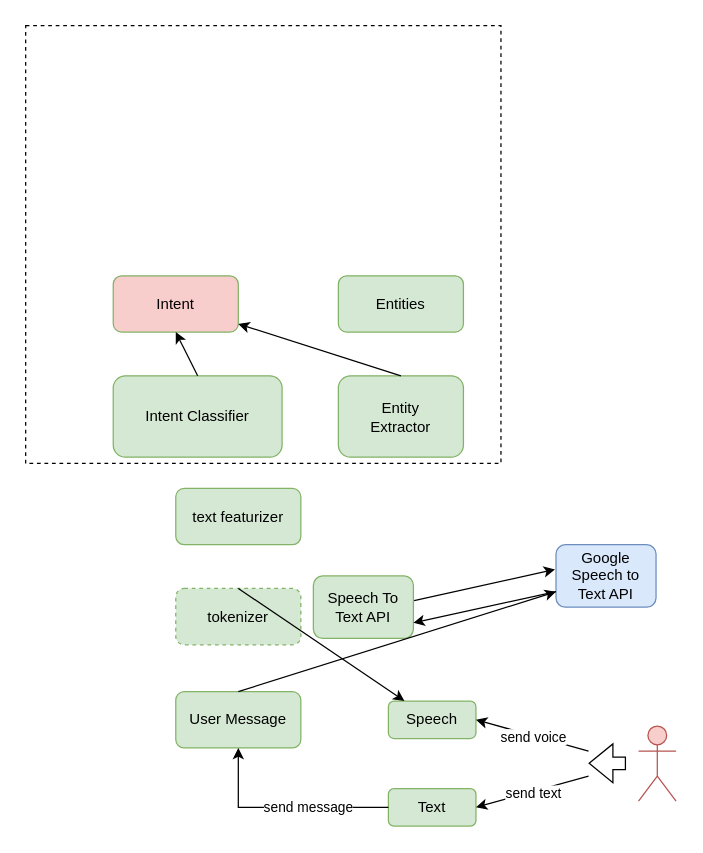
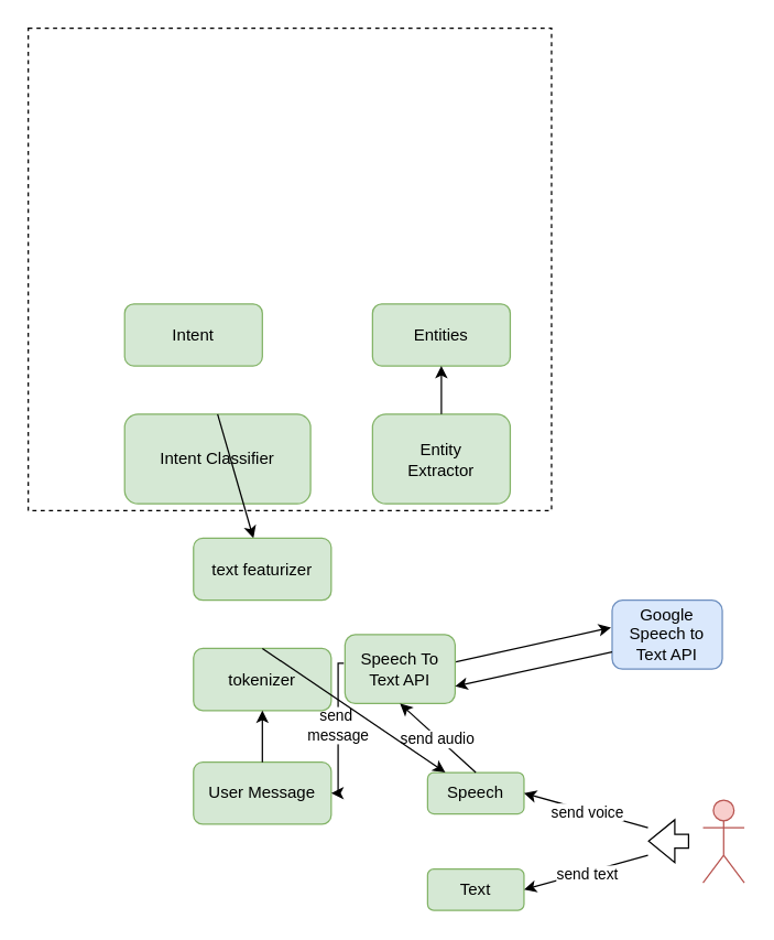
  <mxCell id="0" />
  <mxCell id="1" parent="0" />
  <mxCell id="2" value="" style="shape=umlActor;verticalLabelPosition=bottom;verticalAlign=top;html=1;outlineConnect=0;fillColor=#f8cecc;strokeColor=#b85450;" vertex="1" parent="1"><mxGeometry x="510" y="580" width="30" height="60" as="geometry" /></mxCell>
  <mxCell id="3" value="" style="shape=flexArrow;endArrow=classic;html=1;rounded=0;" edge="1" parent="1"><mxGeometry width="50" height="50" relative="1" as="geometry"><mxPoint x="500" y="609.8" as="sourcePoint" /><mxPoint x="470" y="609.8" as="targetPoint" /></mxGeometry></mxCell>
  <mxCell id="4" value="Text" style="rounded=1;whiteSpace=wrap;html=1;fillColor=#d5e8d4;strokeColor=#82b366;" vertex="1" parent="1"><mxGeometry x="310" y="630" width="70" height="30" as="geometry" /></mxCell>
  <mxCell id="5" value="Speech" style="rounded=1;whiteSpace=wrap;html=1;fillColor=#d5e8d4;strokeColor=#82b366;" vertex="1" parent="1"><mxGeometry x="310" y="560" width="70" height="30" as="geometry" /></mxCell>
  <mxCell id="6" value="" style="endArrow=classic;html=1;rounded=0;entryX=1;entryY=0.5;entryDx=0;entryDy=0;" edge="1" parent="1" target="5"><mxGeometry width="50" height="50" relative="1" as="geometry"><mxPoint x="470" y="600" as="sourcePoint" /><mxPoint x="410" y="580" as="targetPoint" /></mxGeometry></mxCell>
  <mxCell id="7" value="send voice" style="edgeLabel;html=1;align=center;verticalAlign=middle;resizable=0;points=[];" vertex="1" connectable="0" parent="6"><mxGeometry x="-0.008" y="1" relative="1" as="geometry"><mxPoint as="offset" /></mxGeometry></mxCell>
  <mxCell id="8" value="" style="endArrow=classic;html=1;rounded=0;entryX=1;entryY=0.5;entryDx=0;entryDy=0;" edge="1" parent="1" target="4"><mxGeometry width="50" height="50" relative="1" as="geometry"><mxPoint x="470" y="620" as="sourcePoint" /><mxPoint x="390" y="585" as="targetPoint" /></mxGeometry></mxCell>
  <mxCell id="9" value="send text" style="edgeLabel;html=1;align=center;verticalAlign=middle;resizable=0;points=[];" vertex="1" connectable="0" parent="8"><mxGeometry x="-0.008" y="1" relative="1" as="geometry"><mxPoint as="offset" /></mxGeometry></mxCell>
  <mxCell id="10" value="Speech To Text API" style="rounded=1;whiteSpace=wrap;html=1;fillColor=#d5e8d4;strokeColor=#82b366;" vertex="1" parent="1"><mxGeometry x="250" y="460" width="80" height="50" as="geometry" /></mxCell>
+ <mxCell id="11" value="" style="endArrow=classic;html=1;rounded=0;entryX=0.5;entryY=1;entryDx=0;entryDy=0;exitX=0.5;exitY=0;exitDx=0;exitDy=0;" edge="1" parent="1" source="5" target="10"><mxGeometry width="50" height="50" relative="1" as="geometry"><mxPoint x="480" y="610" as="sourcePoint" /><mxPoint x="390" y="585" as="targetPoint" /></mxGeometry></mxCell>
+ <mxCell id="12" value="send audio" style="edgeLabel;html=1;align=center;verticalAlign=middle;resizable=0;points=[];" vertex="1" connectable="0" parent="11"><mxGeometry x="-0.008" y="1" relative="1" as="geometry"><mxPoint as="offset" /></mxGeometry></mxCell>
  <mxCell id="13" value="Google Speech to Text API" style="rounded=1;whiteSpace=wrap;html=1;fillColor=#dae8fc;strokeColor=#6c8ebf;" vertex="1" parent="1"><mxGeometry x="444" y="435" width="80" height="50" as="geometry" /></mxCell>
  <mxCell id="14" value="" style="endArrow=classic;html=1;rounded=0;entryX=-0.01;entryY=0.396;entryDx=0;entryDy=0;entryPerimeter=0;exitX=1.007;exitY=0.396;exitDx=0;exitDy=0;exitPerimeter=0;" edge="1" parent="1" source="10" target="13"><mxGeometry width="50" height="50" relative="1" as="geometry"><mxPoint x="390" y="480" as="sourcePoint" /><mxPoint x="260" y="490" as="targetPoint" /></mxGeometry></mxCell>
  <mxCell id="15" value="" style="endArrow=classic;html=1;rounded=0;entryX=1;entryY=0.75;entryDx=0;entryDy=0;exitX=0;exitY=0.75;exitDx=0;exitDy=0;" edge="1" parent="1" source="13" target="10"><mxGeometry width="50" height="50" relative="1" as="geometry"><mxPoint x="430" y="530" as="sourcePoint" /><mxPoint x="453" y="490" as="targetPoint" /></mxGeometry></mxCell>
  <mxCell id="16" value="User Message" style="rounded=1;whiteSpace=wrap;html=1;fillColor=#d5e8d4;strokeColor=#82b366;" vertex="1" parent="1"><mxGeometry x="140" y="552.5" width="100" height="45" as="geometry" /></mxCell>
- <mxCell id="17" value="" style="endArrow=classic;html=1;rounded=0;entryX=0.5;entryY=1;entryDx=0;entryDy=0;exitX=0;exitY=0.5;exitDx=0;exitDy=0;" edge="1" parent="1" source="4" target="16"><mxGeometry width="50" height="50" relative="1" as="geometry"><mxPoint x="480" y="610" as="sourcePoint" /><mxPoint x="390" y="585" as="targetPoint" /><Array as="points"><mxPoint x="190" y="645" /></Array></mxGeometry></mxCell>
- <mxCell id="18" value="send message" style="edgeLabel;html=1;align=center;verticalAlign=middle;resizable=0;points=[];" vertex="1" connectable="0" parent="17"><mxGeometry x="-0.008" y="1" relative="1" as="geometry"><mxPoint x="18" y="-2" as="offset" /></mxGeometry></mxCell>
+ <mxCell id="19" value="" style="endArrow=classic;html=1;rounded=0;entryX=1;entryY=0.5;entryDx=0;entryDy=0;exitX=-0.011;exitY=0.415;exitDx=0;exitDy=0;exitPerimeter=0;edgeStyle=elbowEdgeStyle;" edge="1" parent="1" source="10" target="16"><mxGeometry width="50" height="50" relative="1" as="geometry"><mxPoint x="320" y="655" as="sourcePoint" /><mxPoint x="220" y="608" as="targetPoint" /></mxGeometry></mxCell>
+ <mxCell id="20" value="send&amp;nbsp;&lt;div&gt;message&lt;/div&gt;" style="edgeLabel;html=1;align=center;verticalAlign=middle;resizable=0;points=[];" vertex="1" connectable="0" parent="19"><mxGeometry x="-0.008" y="1" relative="1" as="geometry"><mxPoint x="-2" y="-2" as="offset" /></mxGeometry></mxCell>
  <mxCell id="21" value="" style="rounded=0;whiteSpace=wrap;html=1;dashed=1;" vertex="1" parent="1"><mxGeometry x="20" y="20" width="380" height="350" as="geometry" /></mxCell>
  <mxCell id="22" value="Intent Classifier" style="rounded=1;whiteSpace=wrap;html=1;fillColor=#d5e8d4;strokeColor=#82b366;" vertex="1" parent="1"><mxGeometry x="90" y="300" width="135" height="65" as="geometry" /></mxCell>
  <mxCell id="23" value="Entity&lt;div&gt;Extractor&lt;/div&gt;" style="rounded=1;whiteSpace=wrap;html=1;fillColor=#d5e8d4;strokeColor=#82b366;" vertex="1" parent="1"><mxGeometry x="270" y="300" width="100" height="65" as="geometry" /></mxCell>
- <mxCell id="24" value="tokenizer" style="rounded=1;whiteSpace=wrap;html=1;fillColor=#d5e8d4;strokeColor=#82b366;dashed=1;" vertex="1" parent="1"><mxGeometry x="140" y="470" width="100" height="45" as="geometry" /></mxCell>
- <mxCell id="25" value="Intent" style="rounded=1;whiteSpace=wrap;html=1;fillColor=#f8cecc;strokeColor=#82b366;" vertex="1" parent="1"><mxGeometry x="90" y="220" width="100" height="45" as="geometry" /></mxCell>
+ <mxCell id="24" value="tokenizer" style="rounded=1;whiteSpace=wrap;html=1;fillColor=#d5e8d4;strokeColor=#82b366;" vertex="1" parent="1"><mxGeometry x="140" y="470" width="100" height="45" as="geometry" /></mxCell>
+ <mxCell id="25" value="Intent" style="rounded=1;whiteSpace=wrap;html=1;fillColor=#d5e8d4;strokeColor=#82b366;" vertex="1" parent="1"><mxGeometry x="90" y="220" width="100" height="45" as="geometry" /></mxCell>
  <mxCell id="26" value="Entities" style="rounded=1;whiteSpace=wrap;html=1;fillColor=#d5e8d4;strokeColor=#82b366;" vertex="1" parent="1"><mxGeometry x="270" y="220" width="100" height="45" as="geometry" /></mxCell>
- <mxCell id="27" value="" style="endArrow=classic;html=1;rounded=0;exitX=0.5;exitY=0;exitDx=0;exitDy=0;entryX=0.5;entryY=1;entryDx=0;entryDy=0;" edge="1" parent="1" source="22" target="25"><mxGeometry width="50" height="50" relative="1" as="geometry"><mxPoint x="100" y="400" as="sourcePoint" /><mxPoint x="150" y="350" as="targetPoint" /></mxGeometry></mxCell>
- <mxCell id="28" value="" style="endArrow=classic;html=1;rounded=0;exitX=0.5;exitY=0;exitDx=0;exitDy=0;" edge="1" parent="1" source="23" target="25"><mxGeometry width="50" height="50" relative="1" as="geometry"><mxPoint y="240" as="sourcePoint" x="110" /><mxPoint y="215" as="targetPoint" x="110" /></mxGeometry></mxCell>
+ <mxCell id="27" value="" style="endArrow=classic;html=1;rounded=0;exitX=0.5;exitY=0;exitDx=0;exitDy=0;" edge="1" parent="1" source="22" target="29"><mxGeometry width="50" height="50" relative="1" as="geometry"><mxPoint x="100" y="400" as="sourcePoint" /><mxPoint x="150" y="350" as="targetPoint" /></mxGeometry></mxCell>
+ <mxCell id="28" value="" style="endArrow=classic;html=1;rounded=0;exitX=0.5;exitY=0;exitDx=0;exitDy=0;entryX=0.5;entryY=1;entryDx=0;entryDy=0;" edge="1" parent="1" source="23" target="26"><mxGeometry width="50" height="50" relative="1" as="geometry"><mxPoint y="240" as="sourcePoint" x="110" /><mxPoint y="215" as="targetPoint" x="110" /></mxGeometry></mxCell>
  <mxCell id="29" value="text featurizer" style="rounded=1;whiteSpace=wrap;html=1;fillColor=#d5e8d4;strokeColor=#82b366;" vertex="1" parent="1"><mxGeometry x="140" y="390" width="100" height="45" as="geometry" /></mxCell>
- <mxCell id="30" value="" style="endArrow=classic;html=1;rounded=0;exitX=0.5;exitY=0;exitDx=0;exitDy=0;" edge="1" parent="1" source="16" target="13"><mxGeometry width="50" height="50" relative="1" as="geometry"><mxPoint x="330" y="250" as="sourcePoint" /><mxPoint x="330" y="225" as="targetPoint" /></mxGeometry></mxCell>
+ <mxCell id="30" value="" style="endArrow=classic;html=1;rounded=0;exitX=0.5;exitY=0;exitDx=0;exitDy=0;entryX=0.5;entryY=1;entryDx=0;entryDy=0;" edge="1" parent="1" source="16" target="24"><mxGeometry width="50" height="50" relative="1" as="geometry"><mxPoint x="330" y="250" as="sourcePoint" /><mxPoint x="330" y="225" as="targetPoint" /></mxGeometry></mxCell>
  <mxCell id="31" value="" style="endArrow=classic;html=1;rounded=0;exitX=0.5;exitY=0;exitDx=0;exitDy=0;" edge="1" parent="1" source="24" target="5"><mxGeometry width="50" height="50" relative="1" as="geometry"><mxPoint x="200" y="563" as="sourcePoint" /><mxPoint x="200" y="525" as="targetPoint" /></mxGeometry></mxCell>
